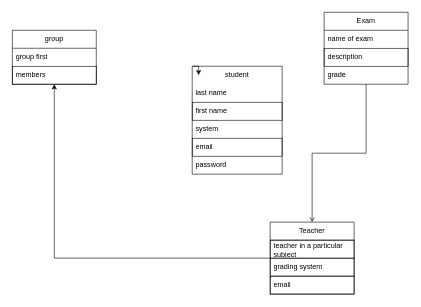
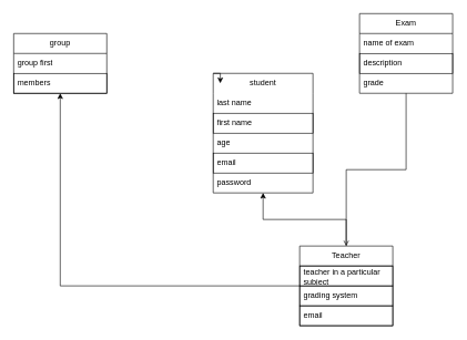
  <mxCell id="0" />
  <mxCell id="1" parent="0" />
  <mxCell id="2" value="student" style="swimlane;fontStyle=0;childLayout=stackLayout;horizontal=1;startSize=30;horizontalStack=0;resizeParent=1;resizeParentMax=0;resizeLast=0;collapsible=1;marginBottom=0;whiteSpace=wrap;html=1;glass=0;rounded=0;swimlaneLine=0;shadow=0;" vertex="1" parent="1"><mxGeometry x="320" y="110" width="150" height="180" as="geometry"><mxRectangle x="340" y="170" width="80" height="30" as="alternateBounds" /></mxGeometry></mxCell>
  <mxCell id="3" value="last name" style="text;strokeColor=none;fillColor=none;align=left;verticalAlign=middle;spacingLeft=4;spacingRight=4;overflow=hidden;points=[[0,0.5],[1,0.5]];portConstraint=eastwest;rotatable=0;whiteSpace=wrap;html=1;" vertex="1" parent="2"><mxGeometry y="30" width="150" height="30" as="geometry" /></mxCell>
  <mxCell id="4" value="first name" style="text;strokeColor=default;fillColor=none;align=left;verticalAlign=middle;spacingLeft=4;spacingRight=4;overflow=hidden;points=[[0,0.5],[1,0.5]];portConstraint=eastwest;rotatable=0;whiteSpace=wrap;html=1;" vertex="1" parent="2"><mxGeometry y="60" width="150" height="30" as="geometry" /></mxCell>
- <mxCell id="5" value="system" style="text;strokeColor=none;fillColor=none;align=left;verticalAlign=middle;spacingLeft=4;spacingRight=4;overflow=hidden;points=[[0,0.5],[1,0.5]];portConstraint=eastwest;rotatable=0;whiteSpace=wrap;html=1;" vertex="1" parent="2"><mxGeometry y="90" width="150" height="30" as="geometry" /></mxCell>
+ <mxCell id="5" value="age" style="text;strokeColor=none;fillColor=none;align=left;verticalAlign=middle;spacingLeft=4;spacingRight=4;overflow=hidden;points=[[0,0.5],[1,0.5]];portConstraint=eastwest;rotatable=0;whiteSpace=wrap;html=1;" vertex="1" parent="2"><mxGeometry y="90" width="150" height="30" as="geometry" /></mxCell>
  <mxCell id="6" value="email" style="text;strokeColor=default;fillColor=none;align=left;verticalAlign=middle;spacingLeft=4;spacingRight=4;overflow=hidden;points=[[0,0.5],[1,0.5]];portConstraint=eastwest;rotatable=0;whiteSpace=wrap;html=1;" vertex="1" parent="2"><mxGeometry y="120" width="150" height="30" as="geometry" /></mxCell>
  <mxCell id="7" value="password" style="text;strokeColor=none;fillColor=none;align=left;verticalAlign=middle;spacingLeft=4;spacingRight=4;overflow=hidden;points=[[0,0.5],[1,0.5]];portConstraint=eastwest;rotatable=0;whiteSpace=wrap;html=1;" vertex="1" parent="2"><mxGeometry y="150" width="150" height="30" as="geometry" /></mxCell>
  <mxCell id="8" style="edgeStyle=orthogonalEdgeStyle;rounded=0;orthogonalLoop=1;jettySize=auto;html=1;exitX=0;exitY=0;exitDx=0;exitDy=0;entryX=0.071;entryY=0.083;entryDx=0;entryDy=0;entryPerimeter=0;" edge="1" parent="1" source="2" target="2"><mxGeometry relative="1" as="geometry" /></mxCell>
  <mxCell id="9" style="edgeStyle=orthogonalEdgeStyle;rounded=0;orthogonalLoop=1;jettySize=auto;html=1;endArrow=open;" edge="1" parent="1" source="10" target="19"><mxGeometry relative="1" as="geometry" /></mxCell>
  <mxCell id="10" value="Exam" style="swimlane;fontStyle=0;childLayout=stackLayout;horizontal=1;startSize=30;horizontalStack=0;resizeParent=1;resizeParentMax=0;resizeLast=0;collapsible=1;marginBottom=0;whiteSpace=wrap;html=1;" vertex="1" parent="1"><mxGeometry x="540" y="20" width="140" height="120" as="geometry" /></mxCell>
  <mxCell id="11" value="name of exam" style="text;strokeColor=none;fillColor=none;align=left;verticalAlign=middle;spacingLeft=4;spacingRight=4;overflow=hidden;points=[[0,0.5],[1,0.5]];portConstraint=eastwest;rotatable=0;whiteSpace=wrap;html=1;" vertex="1" parent="10"><mxGeometry y="30" width="140" height="30" as="geometry" /></mxCell>
  <mxCell id="12" value="description" style="text;strokeColor=default;fillColor=none;align=left;verticalAlign=middle;spacingLeft=4;spacingRight=4;overflow=hidden;points=[[0,0.5],[1,0.5]];portConstraint=eastwest;rotatable=0;whiteSpace=wrap;html=1;" vertex="1" parent="10"><mxGeometry y="60" width="140" height="30" as="geometry" /></mxCell>
  <mxCell id="13" value="grade" style="text;strokeColor=none;fillColor=none;align=left;verticalAlign=middle;spacingLeft=4;spacingRight=4;overflow=hidden;points=[[0,0.5],[1,0.5]];portConstraint=eastwest;rotatable=0;whiteSpace=wrap;html=1;" vertex="1" parent="10"><mxGeometry y="90" width="140" height="30" as="geometry" /></mxCell>
  <mxCell id="14" value="group" style="swimlane;fontStyle=0;childLayout=stackLayout;horizontal=1;startSize=30;horizontalStack=0;resizeParent=1;resizeParentMax=0;resizeLast=0;collapsible=1;marginBottom=0;whiteSpace=wrap;html=1;" vertex="1" parent="1"><mxGeometry x="20" y="50" width="140" height="90" as="geometry" /></mxCell>
  <mxCell id="15" value="group first" style="text;strokeColor=none;fillColor=none;align=left;verticalAlign=middle;spacingLeft=4;spacingRight=4;overflow=hidden;points=[[0,0.5],[1,0.5]];portConstraint=eastwest;rotatable=0;whiteSpace=wrap;html=1;" vertex="1" parent="14"><mxGeometry y="30" width="140" height="30" as="geometry" /></mxCell>
  <mxCell id="16" value="members" style="text;strokeColor=default;fillColor=none;align=left;verticalAlign=middle;spacingLeft=4;spacingRight=4;overflow=hidden;points=[[0,0.5],[1,0.5]];portConstraint=eastwest;rotatable=0;whiteSpace=wrap;html=1;" vertex="1" parent="14"><mxGeometry y="60" width="140" height="30" as="geometry" /></mxCell>
+ <mxCell id="17" style="edgeStyle=orthogonalEdgeStyle;rounded=0;orthogonalLoop=1;jettySize=auto;html=1;" edge="1" parent="1" source="19" target="2"><mxGeometry relative="1" as="geometry" /></mxCell>
  <mxCell id="18" style="edgeStyle=orthogonalEdgeStyle;rounded=0;orthogonalLoop=1;jettySize=auto;html=1;" edge="1" parent="1" source="19" target="14"><mxGeometry relative="1" as="geometry" /></mxCell>
  <mxCell id="19" value="Teacher" style="swimlane;fontStyle=0;childLayout=stackLayout;horizontal=1;startSize=30;horizontalStack=0;resizeParent=1;resizeParentMax=0;resizeLast=0;collapsible=1;marginBottom=0;whiteSpace=wrap;html=1;strokeWidth=1;" vertex="1" parent="1"><mxGeometry x="450" y="370" width="140" height="120" as="geometry" /></mxCell>
  <mxCell id="20" value="teacher in a particular subject" style="text;strokeColor=default;fillColor=none;align=left;verticalAlign=middle;spacingLeft=4;spacingRight=4;overflow=hidden;points=[[0,0.5],[1,0.5]];portConstraint=eastwest;rotatable=0;whiteSpace=wrap;html=1;" vertex="1" parent="19"><mxGeometry y="30" width="140" height="30" as="geometry" /></mxCell>
  <mxCell id="21" value="grading system" style="text;strokeColor=default;fillColor=none;align=left;verticalAlign=middle;spacingLeft=4;spacingRight=4;overflow=hidden;points=[[0,0.5],[1,0.5]];portConstraint=eastwest;rotatable=0;whiteSpace=wrap;html=1;strokeWidth=1;" vertex="1" parent="19"><mxGeometry y="60" width="140" height="30" as="geometry" /></mxCell>
  <mxCell id="22" value="email" style="text;strokeColor=default;fillColor=none;align=left;verticalAlign=middle;spacingLeft=4;spacingRight=4;overflow=hidden;points=[[0,0.5],[1,0.5]];portConstraint=eastwest;rotatable=0;whiteSpace=wrap;html=1;" vertex="1" parent="19"><mxGeometry y="90" width="140" height="30" as="geometry" /></mxCell>
